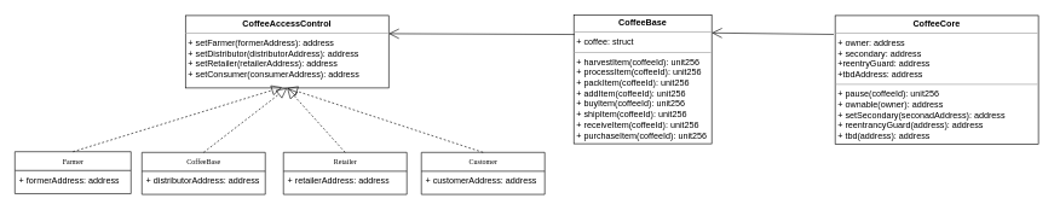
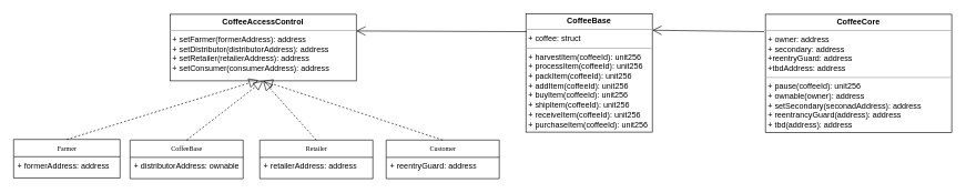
  <mxCell id="0" />
  <mxCell id="1" parent="0" />
  <mxCell id="2" value="Farmer" style="swimlane;html=1;fontStyle=0;childLayout=stackLayout;horizontal=1;startSize=26;fillColor=none;horizontalStack=0;resizeParent=1;resizeLast=0;collapsible=1;marginBottom=0;swimlaneFillColor=#ffffff;rounded=0;shadow=0;comic=0;labelBackgroundColor=none;strokeColor=#000000;strokeWidth=1;fontFamily=Verdana;fontSize=10;fontColor=#000000;align=center;" parent="1" vertex="1"><mxGeometry x="20" y="209" width="160" height="58" as="geometry" /></mxCell>
  <mxCell id="3" value="+ formerAddress: address &lt;br&gt;" style="text;html=1;strokeColor=none;fillColor=none;align=left;verticalAlign=top;spacingLeft=4;spacingRight=4;whiteSpace=wrap;overflow=hidden;rotatable=0;points=[[0,0.5],[1,0.5]];portConstraint=eastwest;" parent="2" vertex="1"><mxGeometry y="26" width="160" height="26" as="geometry" /></mxCell>
  <mxCell id="4" value="&lt;p style=&quot;margin: 0px ; margin-top: 4px ; text-align: center&quot;&gt;&lt;b&gt;CoffeeAccessControl&lt;/b&gt;&lt;/p&gt;&lt;hr size=&quot;1&quot;&gt;&lt;p style=&quot;margin: 0px ; margin-left: 4px&quot;&gt;+ setFarmer(formerAddress): address&lt;/p&gt;&lt;p style=&quot;margin: 0px ; margin-left: 4px&quot;&gt;+ setDistributor(distributorAddress): address&lt;/p&gt;&lt;p style=&quot;margin: 0px ; margin-left: 4px&quot;&gt;+ setRetailer(retailerAddress): address&lt;/p&gt;&lt;p style=&quot;margin: 0px ; margin-left: 4px&quot;&gt;+ setConsumer(consumerAddress): address&lt;/p&gt;" style="verticalAlign=top;align=left;overflow=fill;fontSize=12;fontFamily=Helvetica;html=1;rounded=0;shadow=0;comic=0;labelBackgroundColor=none;strokeColor=#000000;strokeWidth=1;fillColor=#ffffff;" parent="1" vertex="1"><mxGeometry x="255" y="21" width="280" height="100" as="geometry" /></mxCell>
  <mxCell id="5" value="CoffeeBase" style="swimlane;html=1;fontStyle=0;childLayout=stackLayout;horizontal=1;startSize=26;fillColor=none;horizontalStack=0;resizeParent=1;resizeLast=0;collapsible=1;marginBottom=0;swimlaneFillColor=#ffffff;rounded=0;shadow=0;comic=0;labelBackgroundColor=none;strokeColor=#000000;strokeWidth=1;fontFamily=Verdana;fontSize=10;fontColor=#000000;align=center;" vertex="1" parent="1"><mxGeometry x="195" y="210" width="170" height="58" as="geometry" /></mxCell>
- <mxCell id="6" value="+ distributorAddress: address &lt;br&gt;" style="text;html=1;strokeColor=none;fillColor=none;align=left;verticalAlign=top;spacingLeft=4;spacingRight=4;whiteSpace=wrap;overflow=hidden;rotatable=0;points=[[0,0.5],[1,0.5]];portConstraint=eastwest;" vertex="1" parent="5"><mxGeometry y="26" width="170" height="26" as="geometry" /></mxCell>
+ <mxCell id="6" value="+ distributorAddress: ownable &lt;br&gt;" style="text;html=1;strokeColor=none;fillColor=none;align=left;verticalAlign=top;spacingLeft=4;spacingRight=4;whiteSpace=wrap;overflow=hidden;rotatable=0;points=[[0,0.5],[1,0.5]];portConstraint=eastwest;" vertex="1" parent="5"><mxGeometry y="26" width="170" height="26" as="geometry" /></mxCell>
  <mxCell id="7" value="Retailer" style="swimlane;html=1;fontStyle=0;childLayout=stackLayout;horizontal=1;startSize=26;fillColor=none;horizontalStack=0;resizeParent=1;resizeLast=0;collapsible=1;marginBottom=0;swimlaneFillColor=#ffffff;rounded=0;shadow=0;comic=0;labelBackgroundColor=none;strokeColor=#000000;strokeWidth=1;fontFamily=Verdana;fontSize=10;fontColor=#000000;align=center;" vertex="1" parent="1"><mxGeometry x="390" y="210" width="170" height="58" as="geometry" /></mxCell>
  <mxCell id="8" value="+ retailerAddress: address &lt;br&gt;" style="text;html=1;strokeColor=none;fillColor=none;align=left;verticalAlign=top;spacingLeft=4;spacingRight=4;whiteSpace=wrap;overflow=hidden;rotatable=0;points=[[0,0.5],[1,0.5]];portConstraint=eastwest;" vertex="1" parent="7"><mxGeometry y="26" width="170" height="26" as="geometry" /></mxCell>
  <mxCell id="9" value="Customer" style="swimlane;html=1;fontStyle=0;childLayout=stackLayout;horizontal=1;startSize=26;fillColor=none;horizontalStack=0;resizeParent=1;resizeLast=0;collapsible=1;marginBottom=0;swimlaneFillColor=#ffffff;rounded=0;shadow=0;comic=0;labelBackgroundColor=none;strokeColor=#000000;strokeWidth=1;fontFamily=Verdana;fontSize=10;fontColor=#000000;align=center;" vertex="1" parent="1"><mxGeometry x="580" y="210" width="170" height="58" as="geometry" /></mxCell>
- <mxCell id="10" value="+ customerAddress: address &lt;br&gt;" style="text;html=1;strokeColor=none;fillColor=none;align=left;verticalAlign=top;spacingLeft=4;spacingRight=4;whiteSpace=wrap;overflow=hidden;rotatable=0;points=[[0,0.5],[1,0.5]];portConstraint=eastwest;" vertex="1" parent="9"><mxGeometry y="26" width="170" height="26" as="geometry" /></mxCell>
+ <mxCell id="10" value="+ reentryGuard: address &lt;br&gt;" style="text;html=1;strokeColor=none;fillColor=none;align=left;verticalAlign=top;spacingLeft=4;spacingRight=4;whiteSpace=wrap;overflow=hidden;rotatable=0;points=[[0,0.5],[1,0.5]];portConstraint=eastwest;" vertex="1" parent="9"><mxGeometry y="26" width="170" height="26" as="geometry" /></mxCell>
  <mxCell id="11" value="" style="endArrow=block;dashed=1;endFill=0;endSize=12;html=1;entryX=0.475;entryY=0.99;entryDx=0;entryDy=0;entryPerimeter=0;exitX=0.5;exitY=0;exitDx=0;exitDy=0;" edge="1" parent="1" source="2" target="4"><mxGeometry width="160" relative="1" as="geometry"><mxPoint x="410" y="419" as="sourcePoint" /><mxPoint x="330" y="329" as="targetPoint" /></mxGeometry></mxCell>
  <mxCell id="12" value="" style="endArrow=block;dashed=1;endFill=0;endSize=12;html=1;entryX=0.5;entryY=1;entryDx=0;entryDy=0;exitX=0.5;exitY=0;exitDx=0;exitDy=0;" edge="1" parent="1" source="5" target="4"><mxGeometry width="160" relative="1" as="geometry"><mxPoint x="110" y="219" as="sourcePoint" /><mxPoint x="398" y="130" as="targetPoint" /></mxGeometry></mxCell>
  <mxCell id="13" value="" style="endArrow=block;dashed=1;endFill=0;endSize=12;html=1;exitX=0.5;exitY=0;exitDx=0;exitDy=0;entryX=0.5;entryY=1;entryDx=0;entryDy=0;" edge="1" parent="1" source="7" target="4"><mxGeometry width="160" relative="1" as="geometry"><mxPoint x="290" y="220" as="sourcePoint" /><mxPoint x="420" y="139" as="targetPoint" /></mxGeometry></mxCell>
  <mxCell id="14" value="" style="endArrow=block;dashed=1;endFill=0;endSize=12;html=1;exitX=0.5;exitY=0;exitDx=0;exitDy=0;entryX=0.5;entryY=1;entryDx=0;entryDy=0;" edge="1" parent="1" source="9" target="4"><mxGeometry width="160" relative="1" as="geometry"><mxPoint x="485" y="220" as="sourcePoint" /><mxPoint x="405" y="131" as="targetPoint" /></mxGeometry></mxCell>
  <mxCell id="15" value="&lt;p style=&quot;margin: 0px ; margin-top: 4px ; text-align: center&quot;&gt;&lt;b&gt;CoffeeBase&lt;/b&gt;&lt;/p&gt;&lt;hr size=&quot;1&quot;&gt;&lt;p style=&quot;margin: 0px ; margin-left: 4px&quot;&gt;+ coffee: struct&lt;br&gt;&lt;/p&gt;&lt;hr size=&quot;1&quot;&gt;&lt;p style=&quot;margin: 0px ; margin-left: 4px&quot;&gt;+ harvestItem(coffeeId): unit256&lt;/p&gt;&lt;p style=&quot;margin: 0px ; margin-left: 4px&quot;&gt;+ processItem(coffeeId): unit256&lt;/p&gt;&lt;p style=&quot;margin: 0px ; margin-left: 4px&quot;&gt;+ packItem(coffeeId): unit256&lt;/p&gt;&lt;p style=&quot;margin: 0px ; margin-left: 4px&quot;&gt;+ addItem(coffeeId): unit256&lt;/p&gt;&lt;p style=&quot;margin: 0px ; margin-left: 4px&quot;&gt;+ buyItem(coffeeId): unit256&lt;/p&gt;&lt;p style=&quot;margin: 0px ; margin-left: 4px&quot;&gt;+ shipItem(coffeeId): unit256&lt;/p&gt;&lt;p style=&quot;margin: 0px ; margin-left: 4px&quot;&gt;+ receiveItem(coffeeId): unit256&lt;/p&gt;&lt;p style=&quot;margin: 0px ; margin-left: 4px&quot;&gt;+ purchaseItem(coffeeId): unit256&lt;/p&gt;" style="verticalAlign=top;align=left;overflow=fill;fontSize=12;fontFamily=Helvetica;html=1;rounded=0;shadow=0;comic=0;labelBackgroundColor=none;strokeColor=#000000;strokeWidth=1;fillColor=#ffffff;" vertex="1" parent="1"><mxGeometry x="790" y="20" width="190" height="178" as="geometry" /></mxCell>
  <mxCell id="16" value="" style="endArrow=open;endFill=1;endSize=12;html=1;exitX=0.005;exitY=0.152;exitDx=0;exitDy=0;entryX=1;entryY=0.25;entryDx=0;entryDy=0;exitPerimeter=0;" edge="1" parent="1" source="15" target="4"><mxGeometry width="160" relative="1" as="geometry"><mxPoint x="-60" y="1309" as="sourcePoint" /><mxPoint x="580" y="379" as="targetPoint" /></mxGeometry></mxCell>
  <mxCell id="17" value="&lt;p style=&quot;margin: 0px ; margin-top: 4px ; text-align: center&quot;&gt;&lt;b&gt;CoffeeCore&lt;/b&gt;&lt;/p&gt;&lt;hr size=&quot;1&quot;&gt;&lt;p style=&quot;margin: 0px ; margin-left: 4px&quot;&gt;+ owner: address&lt;br&gt;&lt;/p&gt;&lt;p style=&quot;margin: 0px ; margin-left: 4px&quot;&gt;+ secondary: address&lt;/p&gt;&lt;p style=&quot;margin: 0px ; margin-left: 4px&quot;&gt;+reentryGuard: address&lt;/p&gt;&lt;p style=&quot;margin: 0px ; margin-left: 4px&quot;&gt;+tbdAddress: address&lt;/p&gt;&lt;hr size=&quot;1&quot;&gt;&lt;p style=&quot;margin: 0px ; margin-left: 4px&quot;&gt;+ pause(coffeeId): unit256&lt;/p&gt;&lt;p style=&quot;margin: 0px ; margin-left: 4px&quot;&gt;+ ownable(owner): address&lt;/p&gt;&lt;p style=&quot;margin: 0px ; margin-left: 4px&quot;&gt;+ setSecondary(seconadAddress): address&lt;/p&gt;&lt;p style=&quot;margin: 0px ; margin-left: 4px&quot;&gt;+ reentrancyGuard(address): address&lt;/p&gt;&lt;p style=&quot;margin: 0px ; margin-left: 4px&quot;&gt;+ tbd(address): address&lt;/p&gt;&lt;p style=&quot;margin: 0px ; margin-left: 4px&quot;&gt;&lt;br&gt;&lt;/p&gt;" style="verticalAlign=top;align=left;overflow=fill;fontSize=12;fontFamily=Helvetica;html=1;rounded=0;shadow=0;comic=0;labelBackgroundColor=none;strokeColor=#000000;strokeWidth=1;fillColor=#ffffff;" vertex="1" parent="1"><mxGeometry x="1150" y="21" width="280" height="178" as="geometry" /></mxCell>
  <mxCell id="18" value="" style="endArrow=open;endFill=1;endSize=12;html=1;exitX=-0.007;exitY=0.146;exitDx=0;exitDy=0;entryX=1;entryY=0.14;entryDx=0;entryDy=0;exitPerimeter=0;entryPerimeter=0;" edge="1" parent="1" source="17" target="15"><mxGeometry width="160" relative="1" as="geometry"><mxPoint x="801" y="57" as="sourcePoint" /><mxPoint x="545" y="56" as="targetPoint" /></mxGeometry></mxCell>
